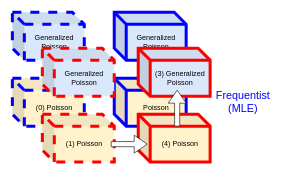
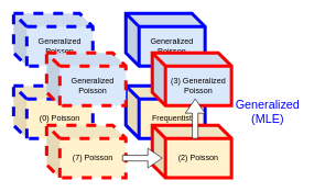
  <mxCell id="0" />
  <mxCell id="1" parent="0" />
  <mxCell id="2" value="(0) Poisson" style="shape=cube;whiteSpace=wrap;html=1;boundedLbl=1;backgroundOutline=1;darkOpacity=0.05;darkOpacity2=0.1;fillColor=#fff2cc;strokeColor=#0000FF;strokeWidth=5;dashed=1;" parent="1" vertex="1"><mxGeometry x="20" y="130" width="120" height="80" as="geometry" /></mxCell>
- <mxCell id="3" value="(1) Poisson" style="shape=cube;whiteSpace=wrap;html=1;boundedLbl=1;backgroundOutline=1;darkOpacity=0.05;darkOpacity2=0.1;fillColor=#fff2cc;strokeColor=#FF0000;strokeWidth=5;dashed=1;" parent="1" vertex="1"><mxGeometry x="70" y="190" width="120" height="80" as="geometry" /></mxCell>
- <mxCell id="4" value="Poisson" style="shape=cube;whiteSpace=wrap;html=1;boundedLbl=1;backgroundOutline=1;darkOpacity=0.05;darkOpacity2=0.1;fillColor=#fff2cc;strokeColor=#0000FF;strokeWidth=5;" parent="1" vertex="1"><mxGeometry x="190" y="130" width="120" height="80" as="geometry" /></mxCell>
- <mxCell id="5" value="(4) Poisson" style="shape=cube;whiteSpace=wrap;html=1;boundedLbl=1;backgroundOutline=1;darkOpacity=0.05;darkOpacity2=0.1;fillColor=#fff2cc;strokeColor=#FF0000;strokeWidth=5;" parent="1" vertex="1"><mxGeometry x="230" y="190" width="120" height="80" as="geometry" /></mxCell>
+ <mxCell id="3" value="(7) Poisson" style="shape=cube;whiteSpace=wrap;html=1;boundedLbl=1;backgroundOutline=1;darkOpacity=0.05;darkOpacity2=0.1;fillColor=#fff2cc;strokeColor=#FF0000;strokeWidth=5;dashed=1;" parent="1" vertex="1"><mxGeometry x="70" y="190" width="120" height="80" as="geometry" /></mxCell>
+ <mxCell id="4" value="Frequentist" style="shape=cube;whiteSpace=wrap;html=1;boundedLbl=1;backgroundOutline=1;darkOpacity=0.05;darkOpacity2=0.1;fillColor=#fff2cc;strokeColor=#0000FF;strokeWidth=5;" parent="1" vertex="1"><mxGeometry x="190" y="130" width="120" height="80" as="geometry" /></mxCell>
+ <mxCell id="5" value="(2) Poisson" style="shape=cube;whiteSpace=wrap;html=1;boundedLbl=1;backgroundOutline=1;darkOpacity=0.05;darkOpacity2=0.1;fillColor=#fff2cc;strokeColor=#FF0000;strokeWidth=5;" parent="1" vertex="1"><mxGeometry x="230" y="190" width="120" height="80" as="geometry" /></mxCell>
  <mxCell id="6" value="Generalized Poisson" style="shape=cube;whiteSpace=wrap;html=1;boundedLbl=1;backgroundOutline=1;darkOpacity=0.05;darkOpacity2=0.1;fillColor=#dae8fc;strokeColor=#0000FF;strokeWidth=5;dashed=1;" parent="1" vertex="1"><mxGeometry x="20" y="20" width="120" height="80" as="geometry" /></mxCell>
  <mxCell id="7" value="Generalized Poisson" style="shape=cube;whiteSpace=wrap;html=1;boundedLbl=1;backgroundOutline=1;darkOpacity=0.05;darkOpacity2=0.1;fillColor=#dae8fc;strokeColor=#FF0000;strokeWidth=5;dashed=1;" parent="1" vertex="1"><mxGeometry x="70" y="80" width="120" height="80" as="geometry" /></mxCell>
  <mxCell id="8" value="Generalized Poisson" style="shape=cube;whiteSpace=wrap;html=1;boundedLbl=1;backgroundOutline=1;darkOpacity=0.05;darkOpacity2=0.1;fillColor=#dae8fc;strokeColor=#0000FF;strokeWidth=5;" parent="1" vertex="1"><mxGeometry x="190" y="20" width="120" height="80" as="geometry" /></mxCell>
  <mxCell id="9" value="(3) Generalized Poisson" style="shape=cube;whiteSpace=wrap;html=1;boundedLbl=1;backgroundOutline=1;darkOpacity=0.05;darkOpacity2=0.1;fillColor=#dae8fc;strokeColor=#FF0000;strokeWidth=5;" parent="1" vertex="1"><mxGeometry x="230" y="80" width="120" height="80" as="geometry" /></mxCell>
- <mxCell id="10" value="&lt;font style=&quot;font-size: 18px; color: rgb(0, 0, 255);&quot;&gt;Frequentist (MLE)&lt;/font&gt;" style="text;html=1;align=center;verticalAlign=middle;whiteSpace=wrap;rounded=0;strokeWidth=5;strokeColor=none;" parent="1" vertex="1"><mxGeometry x="340" y="140" width="130" height="60" as="geometry" /></mxCell>
+ <mxCell id="10" value="&lt;font style=&quot;font-size: 18px; color: rgb(0, 0, 255);&quot;&gt;Generalized (MLE)&lt;/font&gt;" style="text;html=1;align=center;verticalAlign=middle;whiteSpace=wrap;rounded=0;strokeWidth=5;strokeColor=none;" parent="1" vertex="1"><mxGeometry x="340" y="140" width="130" height="60" as="geometry" /></mxCell>
  <mxCell id="11" value="" style="shape=singleArrow;direction=north;whiteSpace=wrap;html=1;arrowWidth=0.285;arrowSize=0.361;rotation=90;" parent="1" vertex="1"><mxGeometry x="200" y="210" width="30" height="60" as="geometry" /></mxCell>
  <mxCell id="12" value="" style="shape=singleArrow;direction=north;whiteSpace=wrap;html=1;arrowWidth=0.285;arrowSize=0.361;rotation=0;" parent="1" vertex="1"><mxGeometry x="280" y="150" width="30" height="60" as="geometry" /></mxCell>
